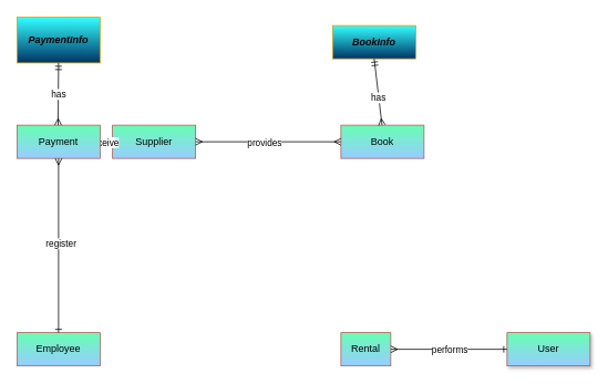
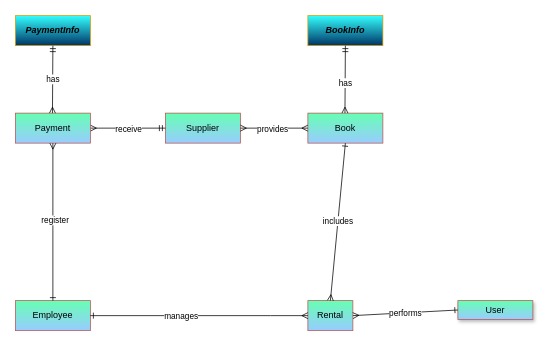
  <mxCell id="0" />
  <mxCell id="1" parent="0" />
  <mxCell id="2" value="Book" style="whiteSpace=wrap;html=1;align=center;fillColor=#66FFB3;strokeColor=#b85450;verticalAlign=middle;fontFamily=Helvetica;fontSize=12;fontColor=default;gradientColor=#99CCFF;" parent="1" vertex="1"><mxGeometry x="410" y="150" width="100" height="40" as="geometry" /></mxCell>
  <mxCell id="3" value="Rental" style="whiteSpace=wrap;html=1;align=center;fillColor=#66FFB3;strokeColor=#b85450;verticalAlign=middle;fontFamily=Helvetica;fontSize=12;fontColor=default;gradientColor=#99CCFF;" parent="1" vertex="1"><mxGeometry x="410" y="400" width="60" height="40" as="geometry" /></mxCell>
- <mxCell id="4" value="Supplier" style="whiteSpace=wrap;html=1;align=center;fillColor=#66FFB3;strokeColor=#b85450;verticalAlign=middle;fontFamily=Helvetica;fontSize=12;fontColor=default;gradientColor=#99CCFF;" parent="1" vertex="1"><mxGeometry x="135" y="150" width="100" height="40" as="geometry" /></mxCell>
+ <mxCell id="4" value="Supplier" style="whiteSpace=wrap;html=1;align=center;fillColor=#66FFB3;strokeColor=#b85450;verticalAlign=middle;fontFamily=Helvetica;fontSize=12;fontColor=default;gradientColor=#99CCFF;" parent="1" vertex="1"><mxGeometry x="220" y="150" width="100" height="40" as="geometry" /></mxCell>
  <mxCell id="5" value="" style="endArrow=ERmany;html=1;rounded=0;exitX=1;exitY=0.5;exitDx=0;exitDy=0;startArrow=ERmany;startFill=0;endFill=0;" parent="1" source="4" edge="1"><mxGeometry relative="1" as="geometry"><mxPoint x="510" y="330" as="sourcePoint" /><mxPoint x="410" y="170" as="targetPoint" /></mxGeometry></mxCell>
  <mxCell id="6" value="provides" style="edgeLabel;html=1;align=center;verticalAlign=middle;resizable=0;points=[];" parent="5" vertex="1" connectable="0"><mxGeometry x="-0.063" relative="1" as="geometry"><mxPoint as="offset" /></mxGeometry></mxCell>
- <mxCell id="7" value="User" style="whiteSpace=wrap;html=1;align=center;fillColor=#66FFB3;strokeColor=#b85450;verticalAlign=middle;fontFamily=Helvetica;fontSize=12;fontColor=default;gradientColor=#99CCFF;shadow=1;strokeWidth=1;rounded=0;" parent="1" vertex="1"><mxGeometry x="610" y="400" width="100" height="40" as="geometry" /></mxCell>
- <mxCell id="8" value="BookInfo" style="whiteSpace=wrap;html=1;align=center;fillColor=#33FFFF;strokeColor=#d79b00;verticalAlign=middle;fontFamily=Helvetica;fontSize=12;fontColor=default;gradientColor=#003366;fontStyle=3" parent="1" vertex="1"><mxGeometry x="400" y="30" width="100" height="40" as="geometry" /></mxCell>
+ <mxCell id="7" value="User" style="whiteSpace=wrap;html=1;align=center;fillColor=#66FFB3;strokeColor=#b85450;verticalAlign=middle;fontFamily=Helvetica;fontSize=12;fontColor=default;gradientColor=#99CCFF;shadow=1;strokeWidth=1;rounded=0;" parent="1" vertex="1"><mxGeometry x="610" y="400" width="100" height="25" as="geometry" /></mxCell>
+ <mxCell id="8" value="BookInfo" style="whiteSpace=wrap;html=1;align=center;fillColor=#33FFFF;strokeColor=#d79b00;verticalAlign=middle;fontFamily=Helvetica;fontSize=12;fontColor=default;gradientColor=#003366;fontStyle=3" parent="1" vertex="1"><mxGeometry x="410" y="20" width="100" height="40" as="geometry" /></mxCell>
  <mxCell id="9" value="" style="endArrow=ERmany;html=1;rounded=0;startArrow=ERmandOne;startFill=0;endFill=0;entryX=1;entryY=0.5;entryDx=0;entryDy=0;" parent="1" source="4" target="11" edge="1"><mxGeometry relative="1" as="geometry"><mxPoint x="170" y="370" as="sourcePoint" /><mxPoint x="200" y="300" as="targetPoint" /><Array as="points" /></mxGeometry></mxCell>
  <mxCell id="10" value="receive" style="edgeLabel;html=1;align=center;verticalAlign=middle;resizable=0;points=[];" parent="9" vertex="1" connectable="0"><mxGeometry x="-0.088" y="-5" relative="1" as="geometry"><mxPoint x="-4" y="5" as="offset" /></mxGeometry></mxCell>
  <mxCell id="11" value="Payment" style="whiteSpace=wrap;html=1;align=center;fillColor=#66FFB3;strokeColor=#b85450;gradientColor=#99CCFF;" parent="1" vertex="1"><mxGeometry x="20" y="150" width="100" height="40" as="geometry" /></mxCell>
  <mxCell id="12" value="Employee" style="whiteSpace=wrap;html=1;align=center;fillColor=#66FFB3;strokeColor=#b85450;verticalAlign=middle;fontFamily=Helvetica;fontSize=12;fontColor=default;gradientColor=#99CCFF;" parent="1" vertex="1"><mxGeometry x="20" y="400" width="100" height="40" as="geometry" /></mxCell>
+ <mxCell id="13" value="" style="endArrow=ERmany;html=1;rounded=0;exitX=0.5;exitY=1;exitDx=0;exitDy=0;entryX=0.5;entryY=0;entryDx=0;entryDy=0;startArrow=ERone;startFill=0;endFill=0;" parent="1" source="2" target="3" edge="1"><mxGeometry relative="1" as="geometry"><mxPoint x="520" y="380" as="sourcePoint" /><mxPoint x="490" y="300" as="targetPoint" /></mxGeometry></mxCell>
+ <mxCell id="14" value="includes" style="edgeLabel;html=1;align=center;verticalAlign=middle;resizable=0;points=[];" parent="13" vertex="1" connectable="0"><mxGeometry x="-0.014" y="-1" relative="1" as="geometry"><mxPoint as="offset" /></mxGeometry></mxCell>
+ <mxCell id="15" value="" style="endArrow=ERmany;html=1;rounded=0;exitX=1;exitY=0.5;exitDx=0;exitDy=0;entryX=0;entryY=0.5;entryDx=0;entryDy=0;startArrow=ERone;startFill=0;endFill=0;" parent="1" source="12" target="3" edge="1"><mxGeometry relative="1" as="geometry"><mxPoint x="520" y="320" as="sourcePoint" /><mxPoint x="680" y="320" as="targetPoint" /><Array as="points"><mxPoint x="360" y="420" /></Array></mxGeometry></mxCell>
+ <mxCell id="16" value="manages" style="edgeLabel;html=1;align=center;verticalAlign=middle;resizable=0;points=[];" parent="15" vertex="1" connectable="0"><mxGeometry x="-0.264" y="-3" relative="1" as="geometry"><mxPoint x="13" y="-3" as="offset" /></mxGeometry></mxCell>
  <mxCell id="17" value="" style="endArrow=ERone;html=1;rounded=0;exitX=0.5;exitY=1;exitDx=0;exitDy=0;startArrow=ERmany;startFill=0;endFill=0;" parent="1" source="11" edge="1"><mxGeometry relative="1" as="geometry"><mxPoint x="520" y="320" as="sourcePoint" /><mxPoint x="70" y="400" as="targetPoint" /></mxGeometry></mxCell>
  <mxCell id="18" value="register" style="edgeLabel;html=1;align=center;verticalAlign=middle;resizable=0;points=[];" parent="17" vertex="1" connectable="0"><mxGeometry x="-0.024" y="3" relative="1" as="geometry"><mxPoint x="-1" as="offset" /></mxGeometry></mxCell>
  <mxCell id="19" value="" style="endArrow=ERmany;html=1;rounded=0;exitX=0.5;exitY=1;exitDx=0;exitDy=0;startArrow=ERmandOne;startFill=0;endFill=0;" parent="1" edge="1" source="8"><mxGeometry relative="1" as="geometry"><mxPoint x="459.88" y="90" as="sourcePoint" /><mxPoint x="459.44" y="150" as="targetPoint" /></mxGeometry></mxCell>
  <mxCell id="20" value="has" style="edgeLabel;html=1;align=center;verticalAlign=middle;resizable=0;points=[];" parent="19" vertex="1" connectable="0"><mxGeometry x="-0.103" y="-4" relative="1" as="geometry"><mxPoint x="4" y="10" as="offset" /></mxGeometry></mxCell>
  <mxCell id="21" value="" style="endArrow=ERone;html=1;rounded=0;exitX=1;exitY=0.5;exitDx=0;exitDy=0;entryX=0;entryY=0.5;entryDx=0;entryDy=0;startArrow=ERmany;startFill=0;endFill=0;" parent="1" source="3" target="7" edge="1"><mxGeometry relative="1" as="geometry"><mxPoint x="270" y="320" as="sourcePoint" /><mxPoint x="430" y="320" as="targetPoint" /></mxGeometry></mxCell>
  <mxCell id="22" value="performs" style="edgeLabel;html=1;align=center;verticalAlign=middle;resizable=0;points=[];" vertex="1" connectable="0" parent="21"><mxGeometry x="-0.006" relative="1" as="geometry"><mxPoint as="offset" /></mxGeometry></mxCell>
- <mxCell id="23" value="PaymentInfo" style="whiteSpace=wrap;html=1;align=center;fillColor=#33FFFF;strokeColor=#d79b00;gradientColor=#003366;fontStyle=3" parent="1" vertex="1"><mxGeometry x="20" y="20" width="100" height="55" as="geometry" /></mxCell>
+ <mxCell id="23" value="PaymentInfo" style="whiteSpace=wrap;html=1;align=center;fillColor=#33FFFF;strokeColor=#d79b00;gradientColor=#003366;fontStyle=3" parent="1" vertex="1"><mxGeometry x="20" y="20" width="100" height="40" as="geometry" /></mxCell>
  <mxCell id="24" value="has" style="endArrow=ERmany;html=1;rounded=0;exitX=0.5;exitY=1;exitDx=0;exitDy=0;startArrow=ERmandOne;startFill=0;endFill=0;" parent="1" edge="1" source="23"><mxGeometry relative="1" as="geometry"><mxPoint x="69.88" y="90" as="sourcePoint" /><mxPoint x="69.44" y="150" as="targetPoint" /></mxGeometry></mxCell>
